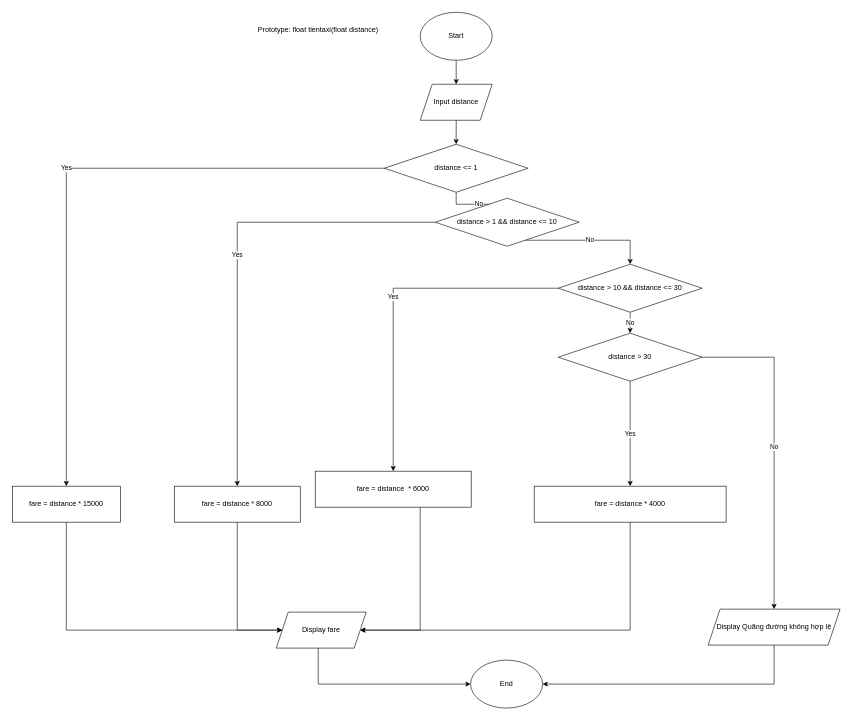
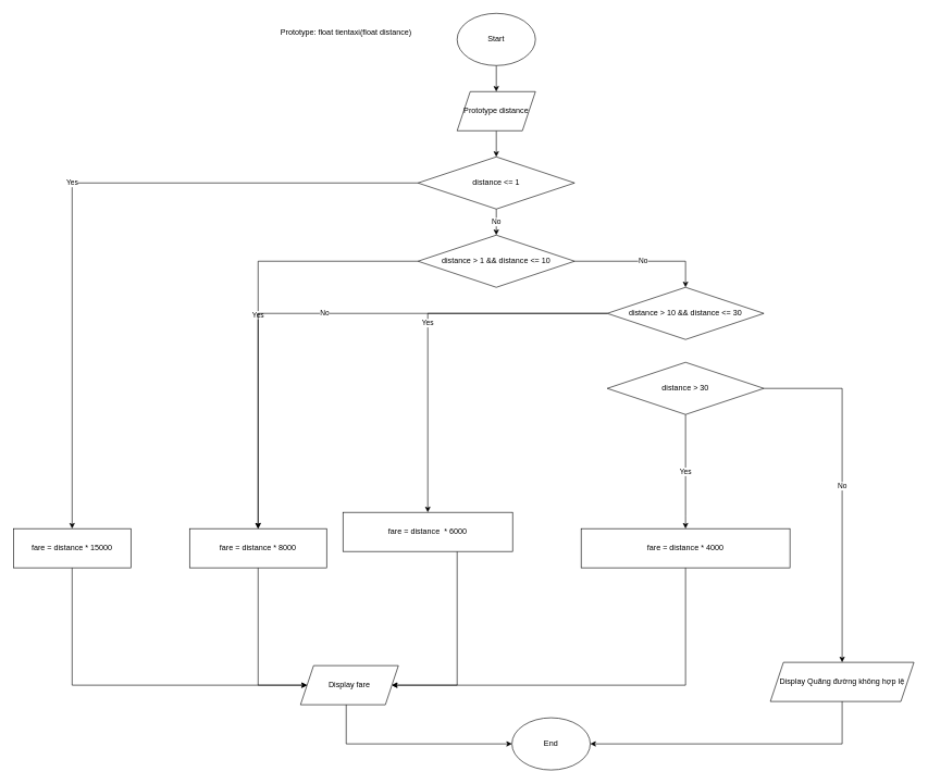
  <mxCell id="0" />
  <mxCell id="1" parent="0" />
  <mxCell id="2" value="" style="edgeStyle=orthogonalEdgeStyle;rounded=0;orthogonalLoop=1;jettySize=auto;html=1;" edge="1" parent="1" source="3" target="6"><mxGeometry relative="1" as="geometry" /></mxCell>
  <mxCell id="3" value="Start" style="ellipse;whiteSpace=wrap;html=1;" vertex="1" parent="1"><mxGeometry x="700" width="120" height="80" as="geometry" y="20" /></mxCell>
  <mxCell id="4" value="Prototype: float tientaxi(float distance)" style="text;html=1;align=center;verticalAlign=middle;whiteSpace=wrap;rounded=0;" vertex="1" parent="1"><mxGeometry width="320" height="60" as="geometry" x="370" y="20" /></mxCell>
  <mxCell id="5" value="" style="edgeStyle=orthogonalEdgeStyle;rounded=0;orthogonalLoop=1;jettySize=auto;html=1;" edge="1" parent="1" source="6" target="9"><mxGeometry relative="1" as="geometry" /></mxCell>
- <mxCell id="6" value="Input distance" style="shape=parallelogram;perimeter=parallelogramPerimeter;whiteSpace=wrap;html=1;fixedSize=1;" vertex="1" parent="1"><mxGeometry x="700" y="140" width="120" height="60" as="geometry" /></mxCell>
+ <mxCell id="6" value="Prototype distance" style="shape=parallelogram;perimeter=parallelogramPerimeter;whiteSpace=wrap;html=1;fixedSize=1;" vertex="1" parent="1"><mxGeometry x="700" y="140" width="120" height="60" as="geometry" /></mxCell>
  <mxCell id="7" value="No" style="edgeStyle=orthogonalEdgeStyle;rounded=0;orthogonalLoop=1;jettySize=auto;html=1;" edge="1" parent="1" source="9" target="12"><mxGeometry relative="1" as="geometry" /></mxCell>
  <mxCell id="8" value="Yes" style="edgeStyle=orthogonalEdgeStyle;rounded=0;orthogonalLoop=1;jettySize=auto;html=1;" edge="1" parent="1" source="9" target="20"><mxGeometry relative="1" as="geometry" /></mxCell>
  <mxCell id="9" value="distance &lt;= 1" style="rhombus;whiteSpace=wrap;html=1;" vertex="1" parent="1"><mxGeometry x="640" y="240" width="240" height="80" as="geometry" /></mxCell>
  <mxCell id="10" value="No" style="edgeStyle=orthogonalEdgeStyle;rounded=0;orthogonalLoop=1;jettySize=auto;html=1;" edge="1" parent="1" source="12" target="15"><mxGeometry relative="1" as="geometry"><Array as="points"><mxPoint x="1050" y="400" /></Array></mxGeometry></mxCell>
  <mxCell id="11" value="Yes" style="edgeStyle=orthogonalEdgeStyle;rounded=0;orthogonalLoop=1;jettySize=auto;html=1;" edge="1" parent="1" source="12" target="26"><mxGeometry relative="1" as="geometry" /></mxCell>
- <mxCell id="12" value="distance &gt; 1 &amp;&amp; distance &lt;= 10" style="rhombus;whiteSpace=wrap;html=1;" vertex="1" parent="1"><mxGeometry x="725" y="330" width="240" height="80" as="geometry" /></mxCell>
- <mxCell id="13" value="No" style="edgeStyle=orthogonalEdgeStyle;rounded=0;orthogonalLoop=1;jettySize=auto;html=1;" edge="1" parent="1" source="15" target="18"><mxGeometry relative="1" as="geometry" /></mxCell>
+ <mxCell id="12" value="distance &gt; 1 &amp;&amp; distance &lt;= 10" style="rhombus;whiteSpace=wrap;html=1;" vertex="1" parent="1"><mxGeometry x="640" y="360" width="240" height="80" as="geometry" /></mxCell>
+ <mxCell id="13" value="No" style="edgeStyle=orthogonalEdgeStyle;rounded=0;orthogonalLoop=1;jettySize=auto;html=1;" edge="1" parent="1" source="15" target="26"><mxGeometry relative="1" as="geometry" /></mxCell>
  <mxCell id="14" value="Yes" style="edgeStyle=orthogonalEdgeStyle;rounded=0;orthogonalLoop=1;jettySize=auto;html=1;" edge="1" parent="1" source="15" target="24"><mxGeometry relative="1" as="geometry" /></mxCell>
  <mxCell id="15" value="distance &gt; 10 &amp;&amp; distance &lt;= 30" style="rhombus;whiteSpace=wrap;html=1;" vertex="1" parent="1"><mxGeometry x="930" y="440" width="240" height="80" as="geometry" /></mxCell>
  <mxCell id="16" value="No" style="edgeStyle=orthogonalEdgeStyle;rounded=0;orthogonalLoop=1;jettySize=auto;html=1;" edge="1" parent="1" source="18" target="28"><mxGeometry relative="1" as="geometry"><mxPoint x="1430" y="830" as="targetPoint" /></mxGeometry></mxCell>
  <mxCell id="17" value="Yes" style="edgeStyle=orthogonalEdgeStyle;rounded=0;orthogonalLoop=1;jettySize=auto;html=1;entryX=0.5;entryY=0;entryDx=0;entryDy=0;exitX=0.5;exitY=1;exitDx=0;exitDy=0;" edge="1" parent="1" source="18" target="22"><mxGeometry relative="1" as="geometry"><mxPoint x="820" y="610" as="sourcePoint" /><mxPoint x="690" y="820" as="targetPoint" /><Array as="points"><mxPoint x="1050" y="790" /><mxPoint x="1050" y="790" /></Array></mxGeometry></mxCell>
  <mxCell id="18" value="distance &gt; 30" style="rhombus;whiteSpace=wrap;html=1;" vertex="1" parent="1"><mxGeometry x="930" y="555" width="240" height="80" as="geometry" /></mxCell>
  <mxCell id="19" value="" style="edgeStyle=orthogonalEdgeStyle;rounded=0;orthogonalLoop=1;jettySize=auto;html=1;" edge="1" parent="1" source="20" target="30"><mxGeometry relative="1" as="geometry"><Array as="points"><mxPoint x="110" y="1050" /></Array></mxGeometry></mxCell>
  <mxCell id="20" value="fare = distance * 15000" style="whiteSpace=wrap;html=1;" vertex="1" parent="1"><mxGeometry x="20" y="810" width="180" height="60" as="geometry" /></mxCell>
  <mxCell id="21" value="" style="edgeStyle=orthogonalEdgeStyle;rounded=0;orthogonalLoop=1;jettySize=auto;html=1;" edge="1" parent="1" source="22" target="30"><mxGeometry relative="1" as="geometry"><Array as="points"><mxPoint x="1050" y="1050" /></Array></mxGeometry></mxCell>
  <mxCell id="22" value="fare = distance * 4000" style="whiteSpace=wrap;html=1;" vertex="1" parent="1"><mxGeometry x="890" y="810" width="320" height="60" as="geometry" /></mxCell>
  <mxCell id="23" value="" style="edgeStyle=orthogonalEdgeStyle;rounded=0;orthogonalLoop=1;jettySize=auto;html=1;" edge="1" parent="1" source="24" target="30"><mxGeometry relative="1" as="geometry"><Array as="points"><mxPoint x="700" y="1050" /></Array></mxGeometry></mxCell>
  <mxCell id="24" value="fare = distance&amp;nbsp; * 6000" style="whiteSpace=wrap;html=1;" vertex="1" parent="1"><mxGeometry x="525" y="785" width="260" height="60" as="geometry" /></mxCell>
  <mxCell id="25" value="" style="edgeStyle=orthogonalEdgeStyle;rounded=0;orthogonalLoop=1;jettySize=auto;html=1;" edge="1" parent="1" source="26" target="30"><mxGeometry relative="1" as="geometry"><Array as="points"><mxPoint x="395" y="1050" /></Array></mxGeometry></mxCell>
  <mxCell id="26" value="fare = distance * 8000" style="whiteSpace=wrap;html=1;" vertex="1" parent="1"><mxGeometry x="290" y="810" width="210" height="60" as="geometry" /></mxCell>
  <mxCell id="27" value="" style="edgeStyle=orthogonalEdgeStyle;rounded=0;orthogonalLoop=1;jettySize=auto;html=1;" edge="1" parent="1" source="28" target="31"><mxGeometry relative="1" as="geometry"><Array as="points"><mxPoint x="1290" y="1140" /></Array></mxGeometry></mxCell>
  <mxCell id="28" value="Display&amp;nbsp;Quãng đường không hợp lệ" style="shape=parallelogram;perimeter=parallelogramPerimeter;whiteSpace=wrap;html=1;fixedSize=1;" vertex="1" parent="1"><mxGeometry x="1180" y="1015" width="220" height="60" as="geometry" /></mxCell>
  <mxCell id="29" value="" style="edgeStyle=orthogonalEdgeStyle;rounded=0;orthogonalLoop=1;jettySize=auto;html=1;" edge="1" parent="1" source="30" target="31"><mxGeometry relative="1" as="geometry"><Array as="points"><mxPoint x="530" y="1140" /></Array></mxGeometry></mxCell>
  <mxCell id="30" value="Display fare" style="shape=parallelogram;perimeter=parallelogramPerimeter;whiteSpace=wrap;html=1;fixedSize=1;" vertex="1" parent="1"><mxGeometry x="460" y="1020" width="150" height="60" as="geometry" /></mxCell>
  <mxCell id="31" value="End" style="ellipse;whiteSpace=wrap;html=1;" vertex="1" parent="1"><mxGeometry x="784" y="1100" width="120" height="80" as="geometry" /></mxCell>
